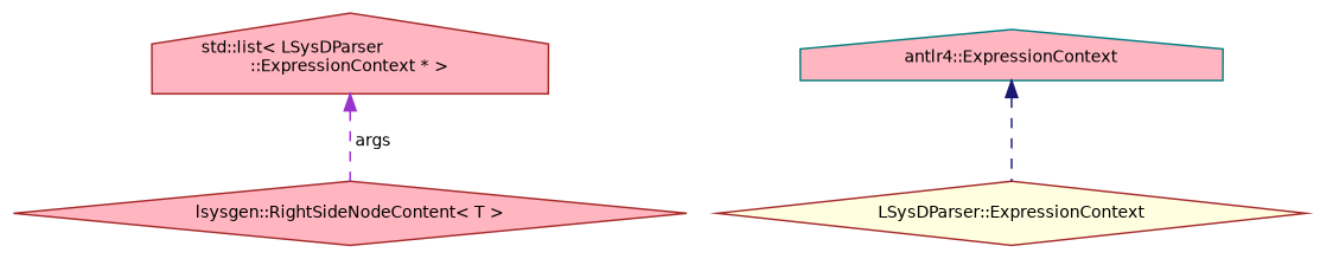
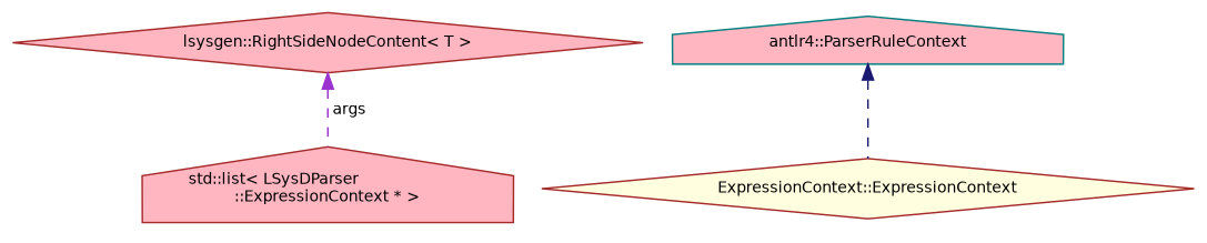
  digraph {
    node [color=brown fillcolor=lightpink fontname=Helvetica fontsize=10 shape=diamond style=filled]
    edge [dir=back fontname=Helvetica fontsize=10 labelfontname=Helvetica labelfontsize=10 style=dashed]
    n1 [fontcolor=black height=0.2 label="lsysgen::RightSideNodeContent\< T \>" width=0.4]
    n2 [height=0.2 label="std::list\< LSysDParser\l::ExpressionContext * \>" shape=house width=0.4]
-   n3 [fillcolor=lightyellow height=0.2 label="LSysDParser::ExpressionContext" width=0.4]
-   n4 [color=teal height=0.2 label="antlr4::ExpressionContext" shape=house width=0.4]
-   n2 -> n1 [color=darkorchid3 label=" args"]
+   n3 [fillcolor=lightyellow height=0.2 label="ExpressionContext::ExpressionContext" width=0.4]
+   n4 [color=teal height=0.2 label="antlr4::ParserRuleContext" shape=house width=0.4]
+   n1 -> n2 [color=darkorchid3 label=" args"]
    n4 -> n3 [color=midnightblue]
  }
